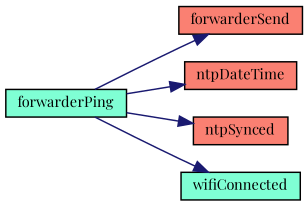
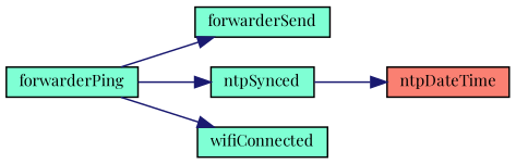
  digraph {
    fontname="Playfair Display"
    rankdir=LR
    node [color=black fillcolor=aquamarine fontname="Playfair Display" fontsize=10 shape=record style=filled]
    edge [color=midnightblue fontname="Playfair Display" fontsize=10 labelfontname=Helvetica labelfontsize=10 style=solid]
    n1 [height=0.2 label=forwarderPing width=0.4]
-   n2 [fillcolor=salmon height=0.2 label=forwarderSend width=0.4]
+   n2 [height=0.2 label=forwarderSend width=0.4]
    n3 [fillcolor=salmon height=0.2 label=ntpDateTime width=0.4]
-   n4 [fillcolor=salmon height=0.2 label=ntpSynced width=0.4]
+   n4 [height=0.2 label=ntpSynced width=0.4]
    n5 [height=0.2 label=wifiConnected width=0.4]
    n1 -> n2
-   n1 -> n3
+   n4 -> n3
    n1 -> n4
    n1 -> n5
  }
